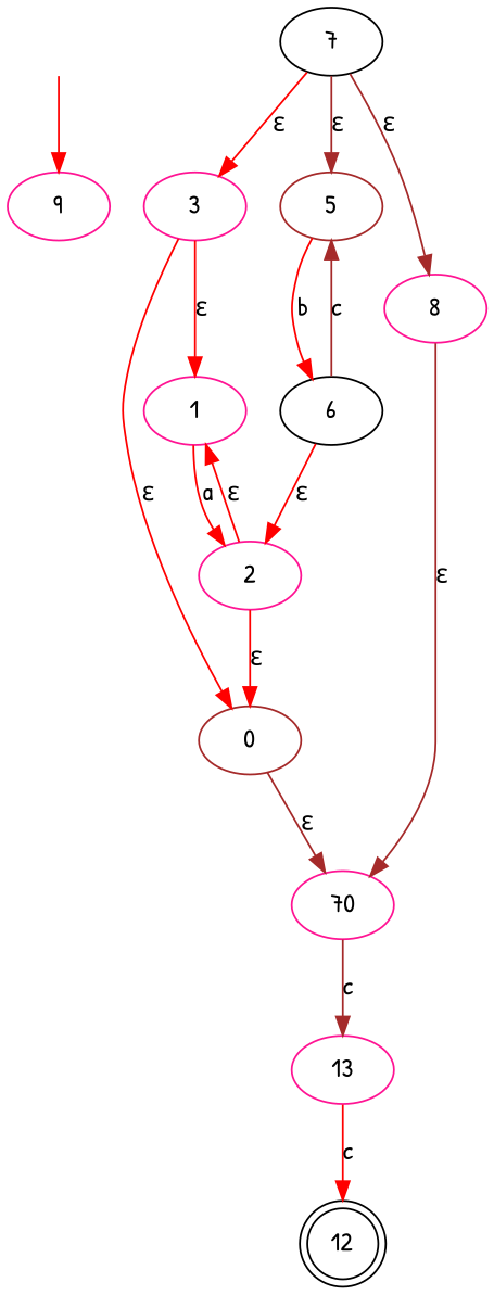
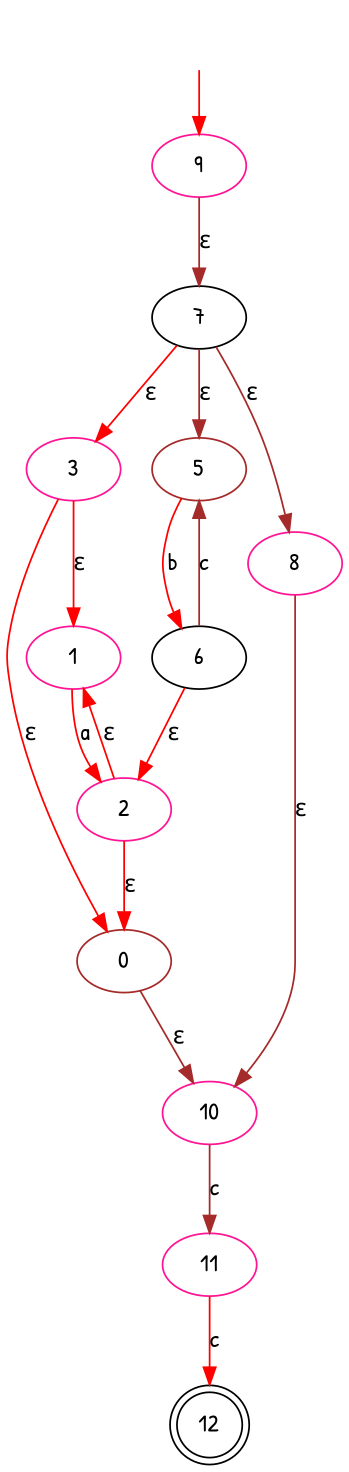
  digraph {
    fontname="Patrick Hand"
    node [color=deeppink fontname="Patrick Hand"]
    edge [color=red fontname="Patrick Hand"]
    n1 [label=9]
    n2 [color=black label=7]
    n3 [label=3]
    n4 [color=brown label=0]
    n5 [label=1]
    n6 [label=8]
    n7 [color=brown label=5]
    n8 [color=black label=12 shape=doublecircle]
-   n9 [label=70]
-   n10 [label=13]
+   n9 [label=10]
+   n10 [label=11]
    n11 [label=2]
    n12 [color=black label=6]
    "" [color=brown shape=plaintext]
+   n1 -> n2 [color=brown label="ε"]
    n2 -> n3 [label="ε"]
    n2 -> n6 [color=brown label="ε"]
    n2 -> n7 [color=brown label="ε"]
    n3 -> n4 [label="ε"]
    n3 -> n5 [label="ε"]
    n4 -> n9 [color=brown label="ε"]
    n5 -> n11 [label=a]
    n6 -> n9 [color=brown label="ε"]
    n7 -> n12 [label=b]
    n9 -> n10 [color=brown label=c]
    n10 -> n8 [label=c]
    n11 -> n4 [label="ε"]
    n11 -> n5 [label="ε"]
    n12 -> n7 [color=brown label=c]
    n12 -> n11 [label="ε"]
    "" -> n1
  }
